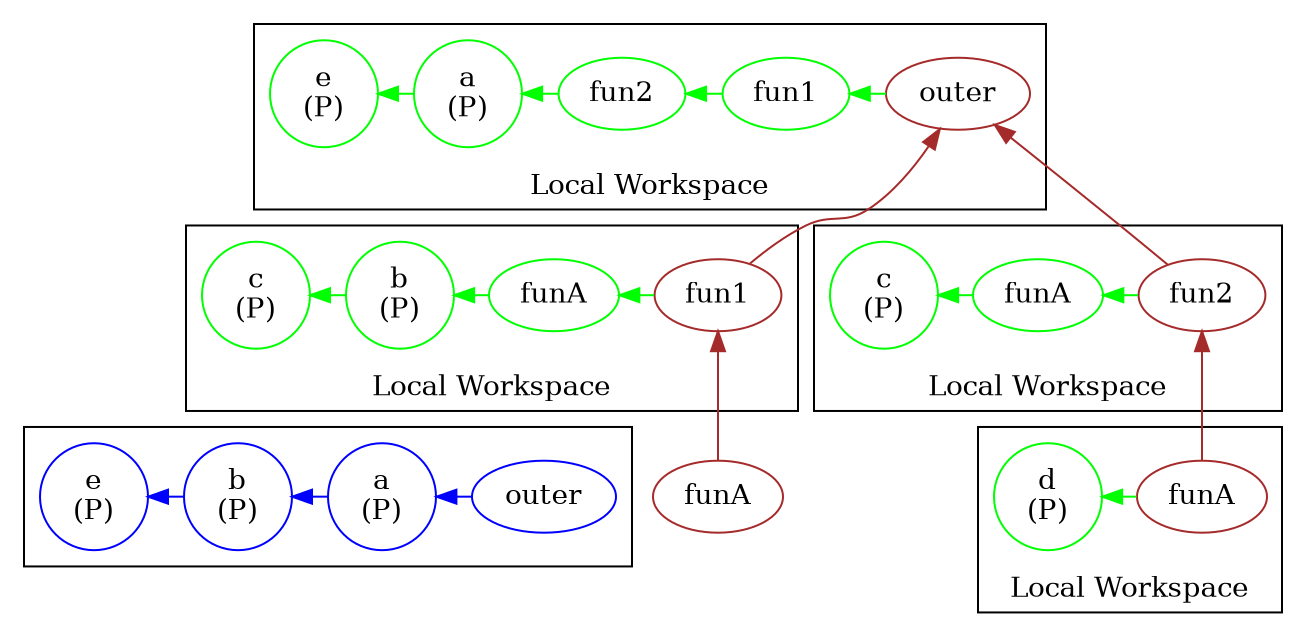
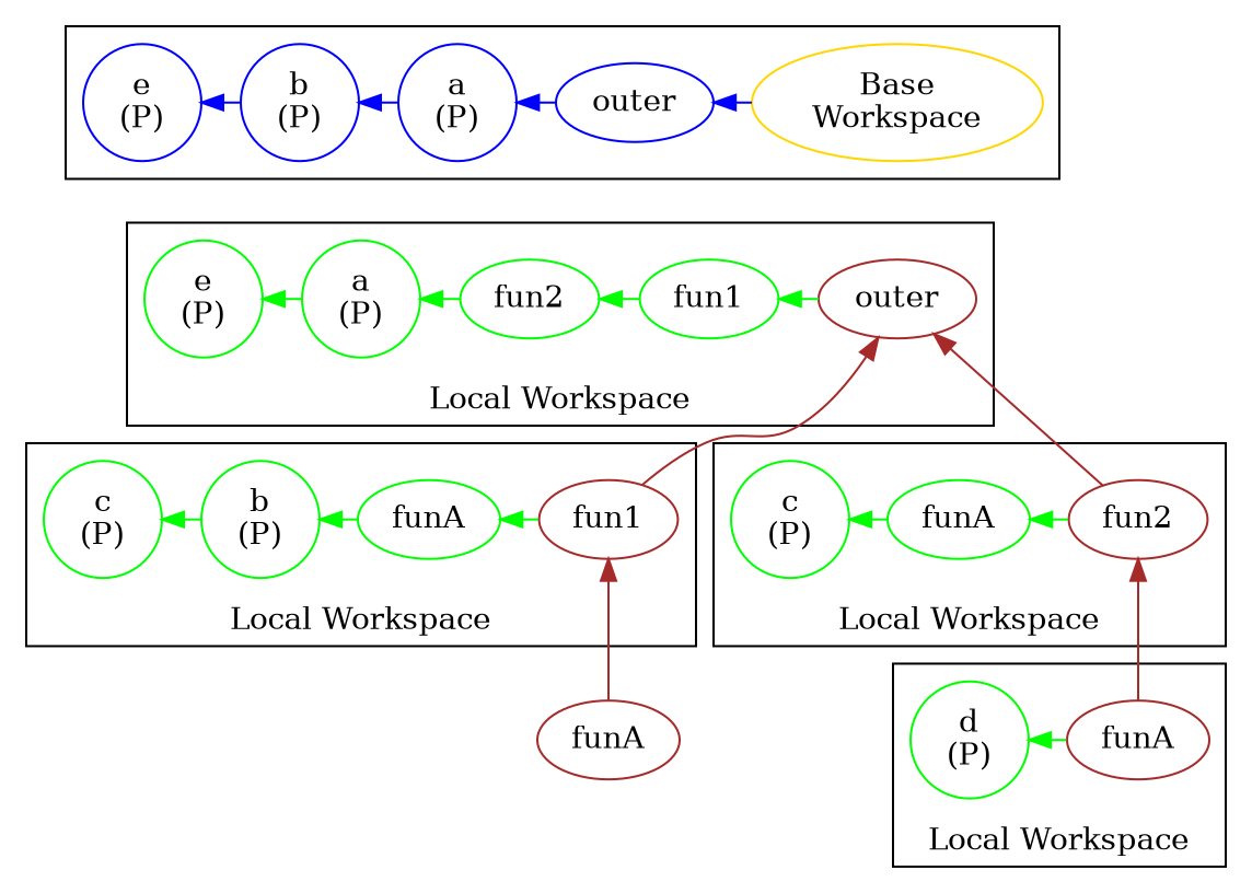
  digraph {
    rankdir=BT
    node [color=green]
    edge [color=green constraint=false]
+   n1 [color=gold label="Base\nWorkspace"]
    n2 [color=blue label=outer]
    n3 [color=blue label="a\n(P)"]
    n4 [color=blue label="b\n(P)"]
    n5 [color=blue label="e\n(P)"]
    n6 [color=brown label=outer]
    n7 [label=fun1]
    n8 [label=fun2]
    n9 [label="a\n(P)"]
    n10 [label="e\n(P)"]
    n11 [color=brown label=fun1]
    n12 [label=funA]
    n13 [label="b\n(P)"]
    n14 [label="c\n(P)"]
    n15 [color=brown label=fun2]
    n16 [label=funA]
    n17 [label="c\n(P)"]
    n18 [color=brown label=funA]
    n19 [label="d\n(P)"]
    n20 [color=brown label=funA]
    subgraph cluster_1 {
      rank=same
+     n1
      n2
      n3
      n4
      n5
    }
    subgraph cluster_2 {
      label="Local Workspace"
      rank=same
      n6
      n7
      n8
      n9
      n10
    }
    subgraph cluster_3 {
      label="Local Workspace"
      rank=same
      n11
      n12
      n13
      n14
    }
    subgraph cluster_4 {
      label="Local Workspace"
      rank=same
    }
    subgraph cluster_5 {
      label="Local Workspace"
      rank=same
      n15
      n16
      n17
    }
    subgraph cluster_6 {
      label="Local Workspace"
      rank=same
      n18
      n19
    }
+   n1 -> n2 [color=blue]
    n2 -> n3 [color=blue]
    n3 -> n4 [color=blue]
    n4 -> n5 [color=blue]
+   n6 -> n1 [style=invis color="" constraint=""]
    n6 -> n7
    n7 -> n8
    n8 -> n9
    n9 -> n10
    n11 -> n6 [color=brown constraint=""]
    n11 -> n12
    n12 -> n13
    n13 -> n14
    n15 -> n6 [color=brown constraint=""]
    n15 -> n16
    n16 -> n17
    n18 -> n15 [color=brown constraint=""]
    n18 -> n19
    n20 -> n11 [color=brown constraint=""]
  }
